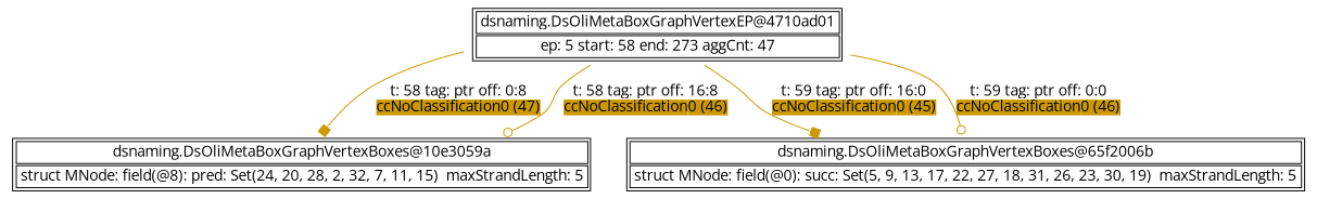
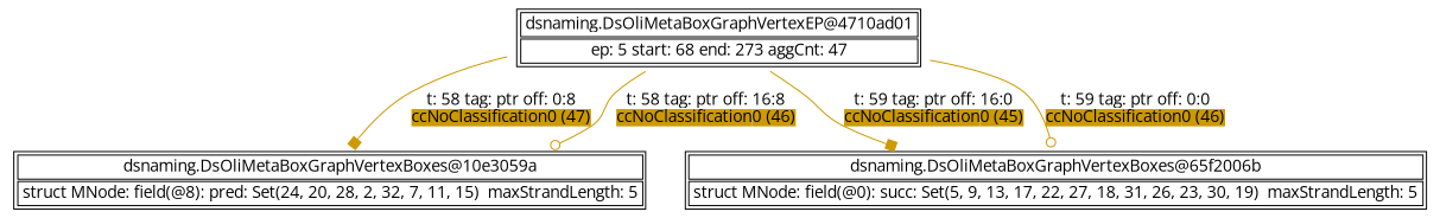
  digraph {
    fontname="Open Sans"
    node [fontname="Open Sans" shape=none]
    edge [arrowhead=box color="#CC9900" fontname="Open Sans"]
-   n1 [label=<<TABLE><TR><TD COLSPAN="2">dsnaming.DsOliMetaBoxGraphVertexEP@4710ad01</TD></TR><TR><TD COLSPAN="2">ep: 5 start: 58 end: 273 aggCnt: 47</TD></TR></TABLE>>]
+   n1 [label=<<TABLE><TR><TD COLSPAN="2">dsnaming.DsOliMetaBoxGraphVertexEP@4710ad01</TD></TR><TR><TD COLSPAN="2">ep: 5 start: 68 end: 273 aggCnt: 47</TD></TR></TABLE>>]
    n2 [label=<<TABLE><TR><TD COLSPAN="2">dsnaming.DsOliMetaBoxGraphVertexBoxes@10e3059a</TD></TR><TR><TD COLSPAN="2">struct MNode: field(@8): pred: Set(24, 20, 28, 2, 32, 7, 11, 15)  maxStrandLength: 5</TD></TR></TABLE>>]
    n3 [label=<<TABLE><TR><TD COLSPAN="2">dsnaming.DsOliMetaBoxGraphVertexBoxes@65f2006b</TD></TR><TR><TD COLSPAN="2">struct MNode: field(@0): succ: Set(5, 9, 13, 17, 22, 27, 18, 31, 26, 23, 30, 19)  maxStrandLength: 5</TD></TR></TABLE>>]
    subgraph sub_1 {
      rankdir=LR
      n1
      n2
      n3
    }
    n1 -> n2 [label=<<TABLE BORDER="0" ALIGN="left" COLOR="black" CELLBORDER="0"  CELLPADDING="0" CELLSPACING="0"><TR><TD COLSPAN="2">t: 58 tag: ptr off: 0:8</TD></TR><TR><TD ALIGN="left" BGCOLOR="#CC9900">ccNoClassification</TD><TD ALIGN="left" BGCOLOR="#CC9900">0 (47)</TD></TR></TABLE>>]
    n1 -> n2 [arrowhead=odot label=<<TABLE BORDER="0" ALIGN="left" COLOR="black" CELLBORDER="0"  CELLPADDING="0" CELLSPACING="0"><TR><TD COLSPAN="2">t: 58 tag: ptr off: 16:8</TD></TR><TR><TD ALIGN="left" BGCOLOR="#CC9900">ccNoClassification</TD><TD ALIGN="left" BGCOLOR="#CC9900">0 (46)</TD></TR></TABLE>>]
    n1 -> n3 [label=<<TABLE BORDER="0" ALIGN="left" COLOR="black" CELLBORDER="0"  CELLPADDING="0" CELLSPACING="0"><TR><TD COLSPAN="2">t: 59 tag: ptr off: 16:0</TD></TR><TR><TD ALIGN="left" BGCOLOR="#CC9900">ccNoClassification</TD><TD ALIGN="left" BGCOLOR="#CC9900">0 (45)</TD></TR></TABLE>>]
    n1 -> n3 [arrowhead=odot label=<<TABLE BORDER="0" ALIGN="left" COLOR="black" CELLBORDER="0"  CELLPADDING="0" CELLSPACING="0"><TR><TD COLSPAN="2">t: 59 tag: ptr off: 0:0</TD></TR><TR><TD ALIGN="left" BGCOLOR="#CC9900">ccNoClassification</TD><TD ALIGN="left" BGCOLOR="#CC9900">0 (46)</TD></TR></TABLE>>]
  }
